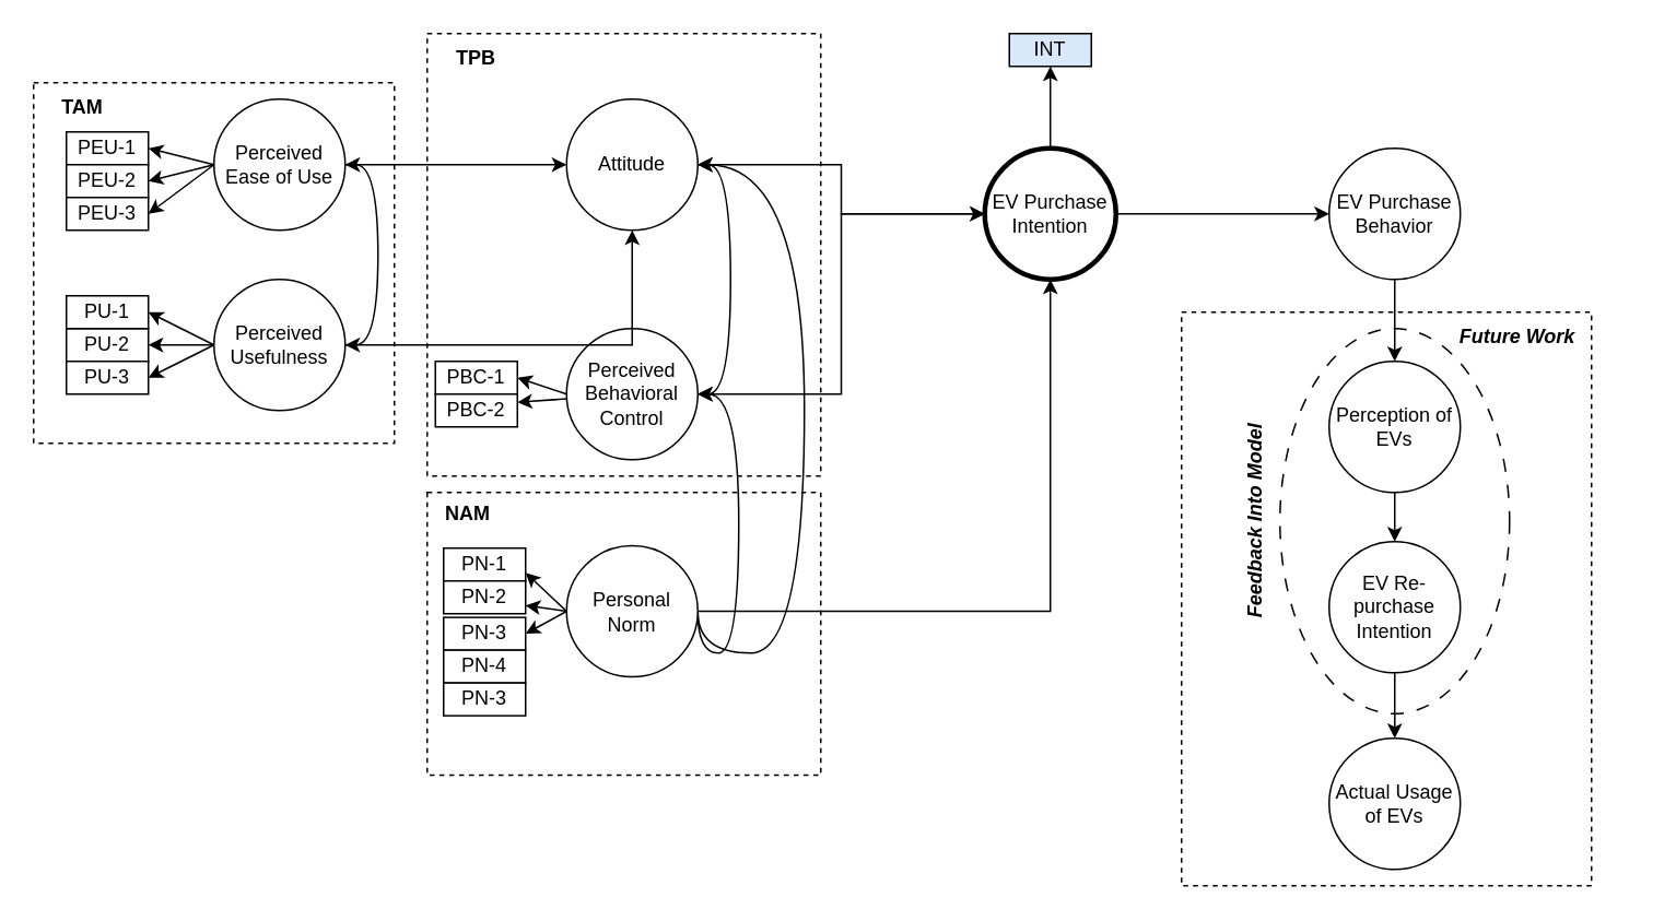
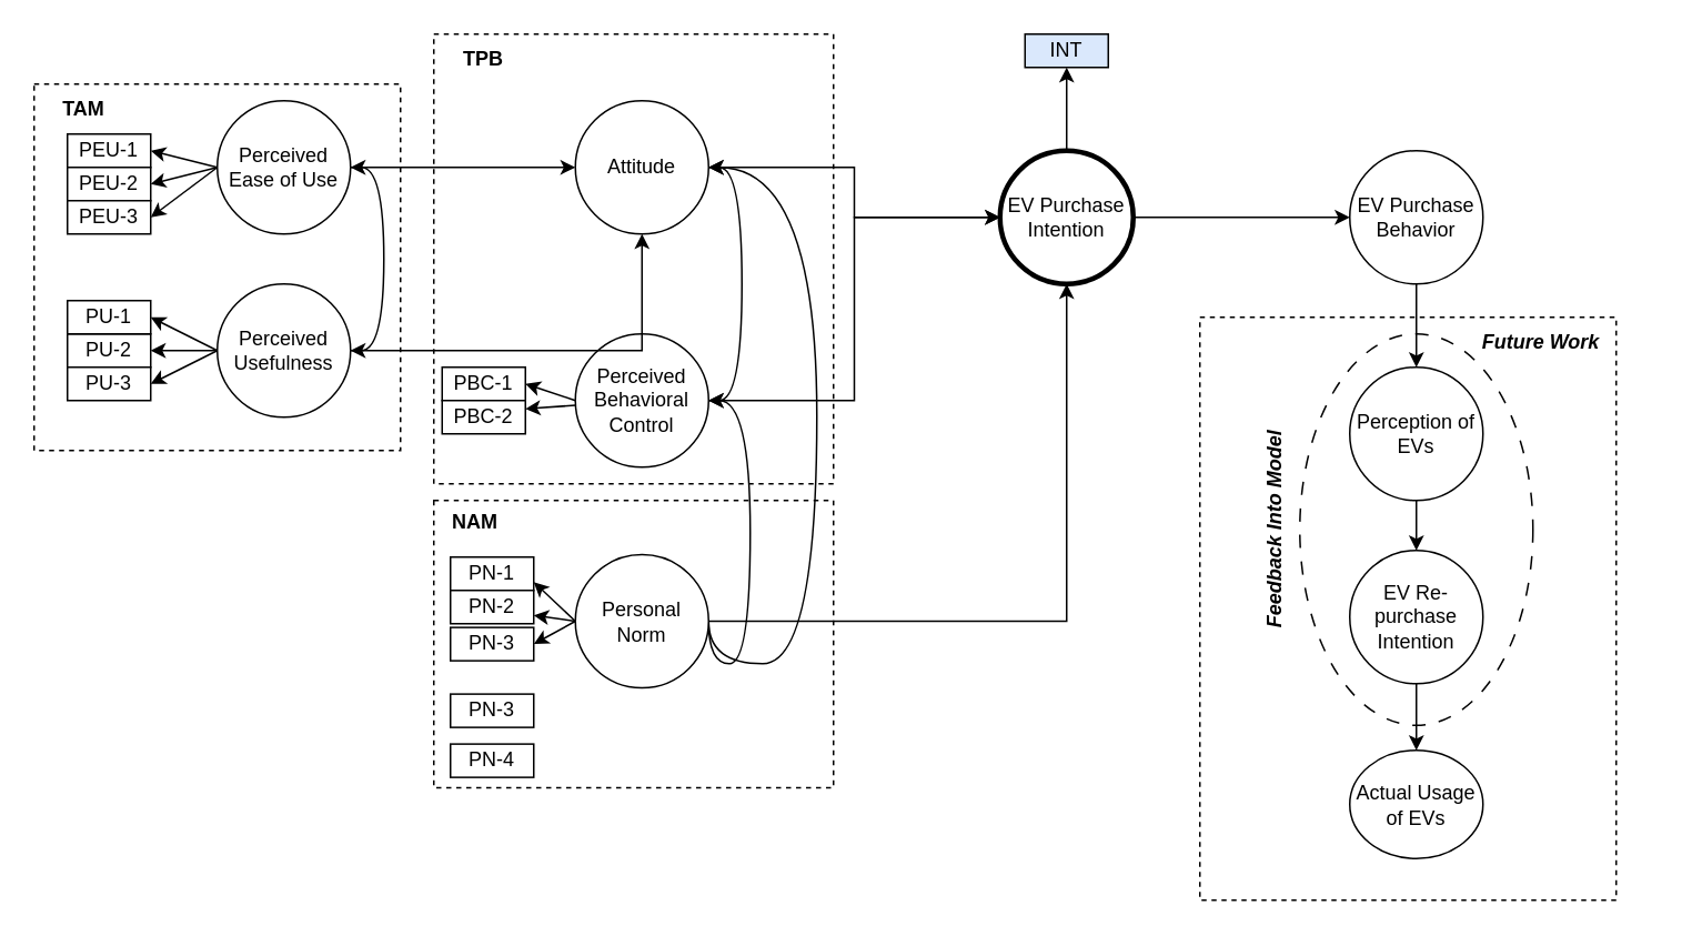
  <mxCell id="0" />
  <mxCell id="1" parent="0" />
  <mxCell id="2" value="" style="rounded=0;whiteSpace=wrap;html=1;fillColor=none;dashed=1;" vertex="1" parent="1"><mxGeometry x="260" y="20" width="240" height="270" as="geometry" /></mxCell>
  <mxCell id="3" value="" style="rounded=0;whiteSpace=wrap;html=1;fillColor=none;dashed=1;" vertex="1" parent="1"><mxGeometry x="20" y="50" width="220" height="220" as="geometry" /></mxCell>
  <mxCell id="4" value="" style="rounded=0;whiteSpace=wrap;html=1;fillColor=none;dashed=1;" vertex="1" parent="1"><mxGeometry x="260" y="300" width="240" height="172.5" as="geometry" /></mxCell>
  <mxCell id="5" value="" style="ellipse;whiteSpace=wrap;html=1;dashed=1;dashPattern=8 8;fillColor=none;" parent="1" vertex="1"><mxGeometry x="780" y="200" width="140" height="235" as="geometry" /></mxCell>
  <mxCell id="6" value="" style="whiteSpace=wrap;html=1;fillColor=none;dashed=1;" parent="1" vertex="1"><mxGeometry x="720" y="190" width="250" height="350" as="geometry" /></mxCell>
  <mxCell id="7" style="edgeStyle=orthogonalEdgeStyle;rounded=0;orthogonalLoop=1;jettySize=auto;html=1;" edge="1" parent="1" source="9" target="30"><mxGeometry relative="1" as="geometry" /></mxCell>
  <mxCell id="8" style="edgeStyle=orthogonalEdgeStyle;curved=1;rounded=0;orthogonalLoop=1;jettySize=auto;html=1;exitX=1;exitY=0.5;exitDx=0;exitDy=0;entryX=1;entryY=0.5;entryDx=0;entryDy=0;startArrow=classic;startFill=1;" edge="1" parent="1" source="9" target="11"><mxGeometry relative="1" as="geometry" /></mxCell>
  <mxCell id="9" value="Attitude" style="ellipse;whiteSpace=wrap;html=1;aspect=fixed;" parent="1" vertex="1"><mxGeometry x="345" y="60" width="80" height="80" as="geometry" /></mxCell>
  <mxCell id="10" style="edgeStyle=orthogonalEdgeStyle;rounded=0;orthogonalLoop=1;jettySize=auto;html=1;entryX=0;entryY=0.5;entryDx=0;entryDy=0;" parent="1" source="11" target="30" edge="1"><mxGeometry relative="1" as="geometry" /></mxCell>
  <mxCell id="11" value="Perceived Behavioral Control" style="ellipse;whiteSpace=wrap;html=1;aspect=fixed;" parent="1" vertex="1"><mxGeometry x="345" y="200" width="80" height="80" as="geometry" /></mxCell>
  <mxCell id="12" style="edgeStyle=orthogonalEdgeStyle;rounded=0;orthogonalLoop=1;jettySize=auto;html=1;" parent="1" source="15" target="30" edge="1"><mxGeometry relative="1" as="geometry" /></mxCell>
  <mxCell id="13" style="edgeStyle=orthogonalEdgeStyle;curved=1;rounded=0;orthogonalLoop=1;jettySize=auto;html=1;exitX=1;exitY=0.5;exitDx=0;exitDy=0;entryX=1;entryY=0.5;entryDx=0;entryDy=0;" edge="1" parent="1" source="15" target="9"><mxGeometry relative="1" as="geometry"><Array as="points"><mxPoint x="490" y="398" /><mxPoint x="490" y="100" /></Array></mxGeometry></mxCell>
  <mxCell id="14" style="edgeStyle=orthogonalEdgeStyle;curved=1;rounded=0;orthogonalLoop=1;jettySize=auto;html=1;exitX=1;exitY=0.5;exitDx=0;exitDy=0;entryX=1;entryY=0.5;entryDx=0;entryDy=0;" edge="1" parent="1" source="15" target="11"><mxGeometry relative="1" as="geometry"><mxPoint x="430" y="270" as="targetPoint" /><Array as="points"><mxPoint x="450" y="398" /><mxPoint x="450" y="240" /></Array></mxGeometry></mxCell>
  <mxCell id="15" value="Personal Norm" style="ellipse;whiteSpace=wrap;html=1;aspect=fixed;" parent="1" vertex="1"><mxGeometry x="345" y="332.5" width="80" height="80" as="geometry" /></mxCell>
  <mxCell id="16" value="" style="edgeStyle=orthogonalEdgeStyle;rounded=0;orthogonalLoop=1;jettySize=auto;html=1;" edge="1" parent="1" source="18" target="9"><mxGeometry relative="1" as="geometry" /></mxCell>
  <mxCell id="17" style="edgeStyle=orthogonalEdgeStyle;curved=1;rounded=0;orthogonalLoop=1;jettySize=auto;html=1;exitX=1;exitY=0.5;exitDx=0;exitDy=0;entryX=1;entryY=0.5;entryDx=0;entryDy=0;startArrow=classic;startFill=1;" edge="1" parent="1" source="18" target="41"><mxGeometry relative="1" as="geometry" /></mxCell>
  <mxCell id="18" value="Perceived Ease of Use" style="ellipse;whiteSpace=wrap;html=1;aspect=fixed;" parent="1" vertex="1"><mxGeometry x="130" y="60" width="80" height="80" as="geometry" /></mxCell>
  <mxCell id="19" value="PBC-1" style="rounded=0;whiteSpace=wrap;html=1;" parent="1" vertex="1"><mxGeometry x="265" y="220" width="50" height="20" as="geometry" /></mxCell>
  <mxCell id="20" value="PBC-2" style="rounded=0;whiteSpace=wrap;html=1;" parent="1" vertex="1"><mxGeometry x="265" y="240" width="50" height="20" as="geometry" /></mxCell>
  <mxCell id="21" value="PN-1" style="rounded=0;whiteSpace=wrap;html=1;" parent="1" vertex="1"><mxGeometry x="270" y="334" width="50" height="20" as="geometry" /></mxCell>
  <mxCell id="22" value="PN-2" style="rounded=0;whiteSpace=wrap;html=1;" parent="1" vertex="1"><mxGeometry x="270" y="354" width="50" height="20" as="geometry" /></mxCell>
  <mxCell id="23" value="PN-3" style="rounded=0;whiteSpace=wrap;html=1;" parent="1" vertex="1"><mxGeometry x="270" y="376.25" width="50" height="20" as="geometry" /></mxCell>
  <mxCell id="24" value="" style="endArrow=classic;html=1;rounded=0;entryX=1;entryY=0.25;entryDx=0;entryDy=0;" parent="1" target="20" edge="1" source="11"><mxGeometry width="50" height="50" relative="1" as="geometry"><mxPoint x="235" y="240" as="sourcePoint" /><mxPoint x="155" y="270" as="targetPoint" /></mxGeometry></mxCell>
  <mxCell id="25" value="" style="endArrow=classic;html=1;rounded=0;entryX=1;entryY=0.5;entryDx=0;entryDy=0;exitX=0;exitY=0.5;exitDx=0;exitDy=0;" parent="1" target="19" edge="1" source="11"><mxGeometry width="50" height="50" relative="1" as="geometry"><mxPoint x="235" y="240" as="sourcePoint" /><mxPoint x="165" y="265" as="targetPoint" /></mxGeometry></mxCell>
  <mxCell id="26" value="" style="endArrow=classic;html=1;rounded=0;entryX=1;entryY=0.75;entryDx=0;entryDy=0;exitX=0;exitY=0.5;exitDx=0;exitDy=0;" parent="1" source="15" target="22" edge="1"><mxGeometry width="50" height="50" relative="1" as="geometry"><mxPoint x="242.5" y="398" as="sourcePoint" /><mxPoint x="322.5" y="-5" as="targetPoint" /></mxGeometry></mxCell>
  <mxCell id="27" value="" style="endArrow=classic;html=1;rounded=0;entryX=1;entryY=0.75;entryDx=0;entryDy=0;exitX=0;exitY=0.5;exitDx=0;exitDy=0;" parent="1" source="15" target="21" edge="1"><mxGeometry width="50" height="50" relative="1" as="geometry"><mxPoint x="402.5" y="-20" as="sourcePoint" /><mxPoint x="322.5" y="-30" as="targetPoint" /></mxGeometry></mxCell>
  <mxCell id="28" value="" style="endArrow=classic;html=1;rounded=0;exitX=0;exitY=0.5;exitDx=0;exitDy=0;entryX=1;entryY=0.5;entryDx=0;entryDy=0;" parent="1" source="15" target="23" edge="1"><mxGeometry width="50" height="50" relative="1" as="geometry"><mxPoint x="55" y="440" as="sourcePoint" /><mxPoint x="85" y="425" as="targetPoint" /></mxGeometry></mxCell>
  <mxCell id="29" value="" style="edgeStyle=orthogonalEdgeStyle;rounded=0;orthogonalLoop=1;jettySize=auto;html=1;" parent="1" source="30" target="32" edge="1"><mxGeometry relative="1" as="geometry" /></mxCell>
  <mxCell id="30" value="EV Purchase Intention" style="ellipse;whiteSpace=wrap;html=1;aspect=fixed;strokeWidth=3;" parent="1" vertex="1"><mxGeometry x="600" y="90" width="80" height="80" as="geometry" /></mxCell>
  <mxCell id="31" value="" style="edgeStyle=orthogonalEdgeStyle;rounded=0;orthogonalLoop=1;jettySize=auto;html=1;" parent="1" source="32" target="35" edge="1"><mxGeometry relative="1" as="geometry" /></mxCell>
  <mxCell id="32" value="EV Purchase Behavior" style="ellipse;whiteSpace=wrap;html=1;aspect=fixed;" parent="1" vertex="1"><mxGeometry x="810" y="90" width="80" height="80" as="geometry" /></mxCell>
  <mxCell id="33" value="&lt;b&gt;&lt;i&gt;Future Work&lt;/i&gt;&lt;/b&gt;" style="text;strokeColor=none;align=center;fillColor=none;html=1;verticalAlign=middle;whiteSpace=wrap;rounded=0;" parent="1" vertex="1"><mxGeometry x="850" y="190" width="150" height="30" as="geometry" /></mxCell>
  <mxCell id="34" value="" style="edgeStyle=orthogonalEdgeStyle;rounded=0;orthogonalLoop=1;jettySize=auto;html=1;" parent="1" source="35" target="37" edge="1"><mxGeometry relative="1" as="geometry" /></mxCell>
  <mxCell id="35" value="Perception of EVs" style="ellipse;whiteSpace=wrap;html=1;aspect=fixed;" parent="1" vertex="1"><mxGeometry x="810" y="220" width="80" height="80" as="geometry" /></mxCell>
  <mxCell id="36" value="" style="edgeStyle=orthogonalEdgeStyle;rounded=0;orthogonalLoop=1;jettySize=auto;html=1;" parent="1" source="37" target="38" edge="1"><mxGeometry relative="1" as="geometry" /></mxCell>
  <mxCell id="37" value="EV Re-purchase Intention" style="ellipse;whiteSpace=wrap;html=1;aspect=fixed;" parent="1" vertex="1"><mxGeometry x="810" y="330" width="80" height="80" as="geometry" /></mxCell>
- <mxCell id="38" value="Actual Usage of EVs" style="ellipse;whiteSpace=wrap;html=1;aspect=fixed;" parent="1" vertex="1"><mxGeometry x="810" y="450" width="80" height="80" as="geometry" /></mxCell>
+ <mxCell id="38" value="Actual Usage of EVs" style="ellipse;whiteSpace=wrap;html=1;aspect=fixed;" parent="1" vertex="1"><mxGeometry x="810" y="450" width="80" height="65" as="geometry" /></mxCell>
  <mxCell id="39" value="&lt;b&gt;&lt;i&gt;Feedback Into Model&lt;/i&gt;&lt;/b&gt;" style="text;strokeColor=none;align=center;fillColor=none;html=1;verticalAlign=middle;whiteSpace=wrap;rounded=0;rotation=-90;" parent="1" vertex="1"><mxGeometry x="690" y="307.5" width="150" height="20" as="geometry" /></mxCell>
  <mxCell id="40" style="edgeStyle=orthogonalEdgeStyle;rounded=0;orthogonalLoop=1;jettySize=auto;html=1;" edge="1" parent="1" source="41" target="9"><mxGeometry relative="1" as="geometry" /></mxCell>
  <mxCell id="41" value="Perceived Usefulness" style="ellipse;whiteSpace=wrap;html=1;aspect=fixed;" parent="1" vertex="1"><mxGeometry x="130" y="170" width="80" height="80" as="geometry" /></mxCell>
  <mxCell id="42" value="PU-2" style="rounded=0;whiteSpace=wrap;html=1;" vertex="1" parent="1"><mxGeometry x="40" y="200" width="50" height="20" as="geometry" /></mxCell>
  <mxCell id="43" value="PU-3" style="rounded=0;whiteSpace=wrap;html=1;" vertex="1" parent="1"><mxGeometry x="40" y="220" width="50" height="20" as="geometry" /></mxCell>
  <mxCell id="44" value="PEU-1" style="rounded=0;whiteSpace=wrap;html=1;" vertex="1" parent="1"><mxGeometry x="40" y="80" width="50" height="20" as="geometry" /></mxCell>
  <mxCell id="45" value="PEU-2" style="rounded=0;whiteSpace=wrap;html=1;" vertex="1" parent="1"><mxGeometry x="40" y="100" width="50" height="20" as="geometry" /></mxCell>
  <mxCell id="46" value="PEU-3" style="rounded=0;whiteSpace=wrap;html=1;" vertex="1" parent="1"><mxGeometry x="40" y="120" width="50" height="20" as="geometry" /></mxCell>
  <mxCell id="47" value="" style="endArrow=classic;html=1;rounded=0;exitX=0;exitY=0.5;exitDx=0;exitDy=0;entryX=1;entryY=0.5;entryDx=0;entryDy=0;" edge="1" parent="1" source="18" target="44"><mxGeometry width="50" height="50" relative="1" as="geometry"><mxPoint x="480" y="245" as="sourcePoint" /><mxPoint x="530" y="195" as="targetPoint" /></mxGeometry></mxCell>
  <mxCell id="48" value="" style="endArrow=classic;html=1;rounded=0;entryX=1;entryY=0.5;entryDx=0;entryDy=0;exitX=0;exitY=0.5;exitDx=0;exitDy=0;" edge="1" parent="1" source="18" target="46"><mxGeometry width="50" height="50" relative="1" as="geometry"><mxPoint x="110" y="115" as="sourcePoint" /><mxPoint x="70" y="85" as="targetPoint" /></mxGeometry></mxCell>
  <mxCell id="49" value="" style="endArrow=classic;html=1;rounded=0;exitX=0;exitY=0.5;exitDx=0;exitDy=0;entryX=1;entryY=0.5;entryDx=0;entryDy=0;" edge="1" parent="1" source="41" target="42"><mxGeometry width="50" height="50" relative="1" as="geometry"><mxPoint x="100" y="200" as="sourcePoint" /><mxPoint x="60" y="185" as="targetPoint" /></mxGeometry></mxCell>
  <mxCell id="50" value="" style="endArrow=classic;html=1;rounded=0;exitX=0;exitY=0.5;exitDx=0;exitDy=0;entryX=1;entryY=0.5;entryDx=0;entryDy=0;" edge="1" parent="1" source="41" target="43"><mxGeometry width="50" height="50" relative="1" as="geometry"><mxPoint x="100" y="200" as="sourcePoint" /><mxPoint x="60" y="205" as="targetPoint" /></mxGeometry></mxCell>
  <mxCell id="51" value="&lt;b&gt;TPB&lt;/b&gt;" style="text;strokeColor=none;align=center;fillColor=none;html=1;verticalAlign=middle;whiteSpace=wrap;rounded=0;" vertex="1" parent="1"><mxGeometry x="260" y="20" width="60" height="30" as="geometry" /></mxCell>
  <mxCell id="52" value="&lt;b&gt;TAM&lt;/b&gt;" style="text;strokeColor=none;align=center;fillColor=none;html=1;verticalAlign=middle;whiteSpace=wrap;rounded=0;" vertex="1" parent="1"><mxGeometry x="20" y="50" width="60" height="30" as="geometry" /></mxCell>
  <mxCell id="53" value="&lt;b&gt;NAM&lt;/b&gt;" style="text;strokeColor=none;align=center;fillColor=none;html=1;verticalAlign=middle;whiteSpace=wrap;rounded=0;" vertex="1" parent="1"><mxGeometry x="255" y="297.5" width="60" height="30" as="geometry" /></mxCell>
- <mxCell id="54" value="PN-4" style="rounded=0;whiteSpace=wrap;html=1;" vertex="1" parent="1"><mxGeometry x="270" y="396.25" width="50" height="20" as="geometry" /></mxCell>
+ <mxCell id="54" value="PN-4" style="rounded=0;whiteSpace=wrap;html=1;" vertex="1" parent="1"><mxGeometry x="270" y="446.25" width="50" height="20" as="geometry" /></mxCell>
  <mxCell id="55" value="PN-3" style="rounded=0;whiteSpace=wrap;html=1;" vertex="1" parent="1"><mxGeometry x="270" y="416.25" width="50" height="20" as="geometry" /></mxCell>
  <mxCell id="56" value="" style="endArrow=classic;html=1;rounded=0;exitX=0;exitY=0.5;exitDx=0;exitDy=0;entryX=1;entryY=0.5;entryDx=0;entryDy=0;" edge="1" parent="1" source="18" target="45"><mxGeometry width="50" height="50" relative="1" as="geometry"><mxPoint x="140" y="110" as="sourcePoint" /><mxPoint x="100" y="100" as="targetPoint" /></mxGeometry></mxCell>
  <mxCell id="57" value="" style="endArrow=classic;html=1;rounded=0;exitX=0.5;exitY=0;exitDx=0;exitDy=0;" edge="1" parent="1" source="30"><mxGeometry width="50" height="50" relative="1" as="geometry"><mxPoint x="680" y="10" as="sourcePoint" /><mxPoint x="640" y="40" as="targetPoint" /></mxGeometry></mxCell>
  <mxCell id="58" value="INT" style="rounded=0;whiteSpace=wrap;html=1;fillColor=#dae8fc;" vertex="1" parent="1"><mxGeometry x="615" y="20" width="50" height="20" as="geometry" /></mxCell>
  <mxCell id="59" value="PU-1" style="rounded=0;whiteSpace=wrap;html=1;" vertex="1" parent="1"><mxGeometry x="40" y="180" width="50" height="20" as="geometry" /></mxCell>
  <mxCell id="60" value="" style="endArrow=classic;html=1;rounded=0;exitX=0;exitY=0.5;exitDx=0;exitDy=0;entryX=1;entryY=0.5;entryDx=0;entryDy=0;" edge="1" parent="1" source="41" target="59"><mxGeometry width="50" height="50" relative="1" as="geometry"><mxPoint x="140" y="220" as="sourcePoint" /><mxPoint x="100" y="220" as="targetPoint" /></mxGeometry></mxCell>
